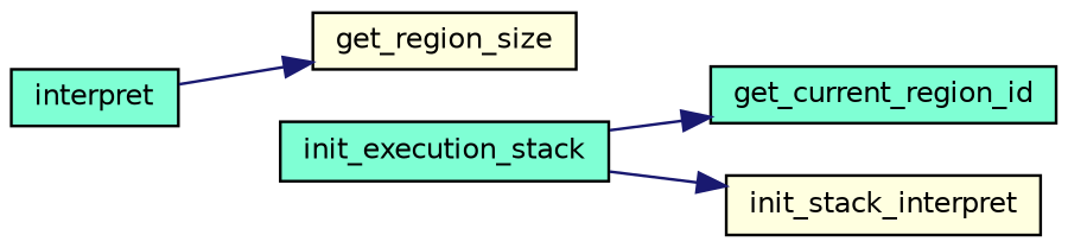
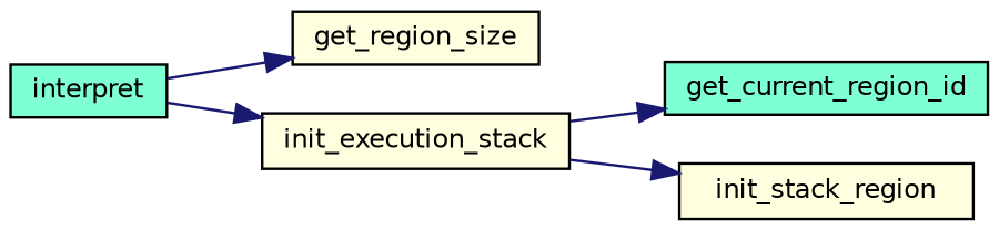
  digraph {
    rankdir=LR
    node [color=black fillcolor=lightyellow fontname=Helvetica fontsize=10 shape=record style=filled]
    edge [color=midnightblue fontname=Helvetica fontsize=10 labelfontname=Helvetica labelfontsize=10 style=solid]
    n1 [fillcolor=aquamarine fontcolor=black height=0.2 label=interpret width=0.4]
    n2 [height=0.2 label=get_region_size width=0.4]
-   n3 [fillcolor=aquamarine height=0.2 label=init_execution_stack width=0.4]
+   n3 [height=0.2 label=init_execution_stack width=0.4]
    n4 [fillcolor=aquamarine height=0.2 label=get_current_region_id width=0.4]
-   n5 [height=0.2 label=init_stack_interpret width=0.4]
+   n5 [height=0.2 label=init_stack_region width=0.4]
    n1 -> n2
+   n1 -> n3
    n3 -> n4
    n3 -> n5
  }
